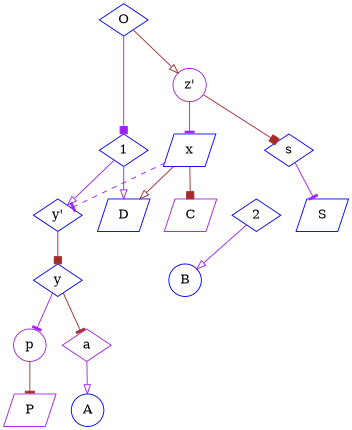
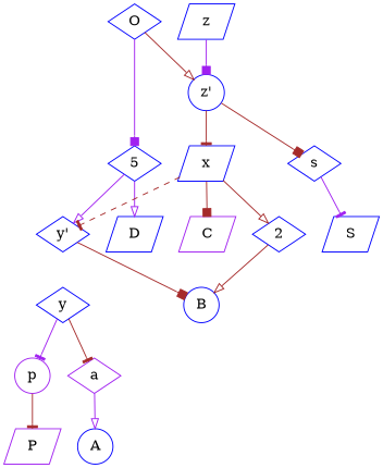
  digraph {
    node [color=blue shape=diamond]
    edge [arrowhead=onormal color=purple]
    n1 [label="y'"]
-   1
+   1 [label=5]
    D [shape=parallelogram]
    y
    O
-   n6 [color=purple label="z'" shape=circle]
+   n6 [label="z'" shape=circle]
+   z [shape=parallelogram]
    x [shape=parallelogram]
    2
    C [color=purple shape=parallelogram]
    B [shape=circle]
    p [color=purple shape=circle]
    a [color=purple]
    P [color=purple shape=parallelogram]
    A [shape=circle]
    s
    S [shape=parallelogram]
-   n1 -> y [arrowhead=box color=brown]
+   n1 -> B [arrowhead=box color=brown]
    1 -> n1
    1 -> D
    y -> p [arrowhead=tee]
    y -> a [arrowhead=tee color=brown]
    O -> 1 [arrowhead=box]
    O -> n6 [color=brown]
-   n6 -> x [arrowhead=tee]
+   n6 -> x [arrowhead=tee color=brown]
    n6 -> s [arrowhead=box color=brown]
-   x -> n1 [arrowhead=tee style=dashed]
-   x -> D [color=brown]
+   z -> n6 [arrowhead=box]
+   x -> n1 [arrowhead=tee color=brown style=dashed]
+   x -> 2 [color=brown]
    x -> C [arrowhead=box color=brown]
-   2 -> B
+   2 -> B [color=brown]
    p -> P [arrowhead=tee color=brown]
    a -> A
    s -> S [arrowhead=tee]
  }
